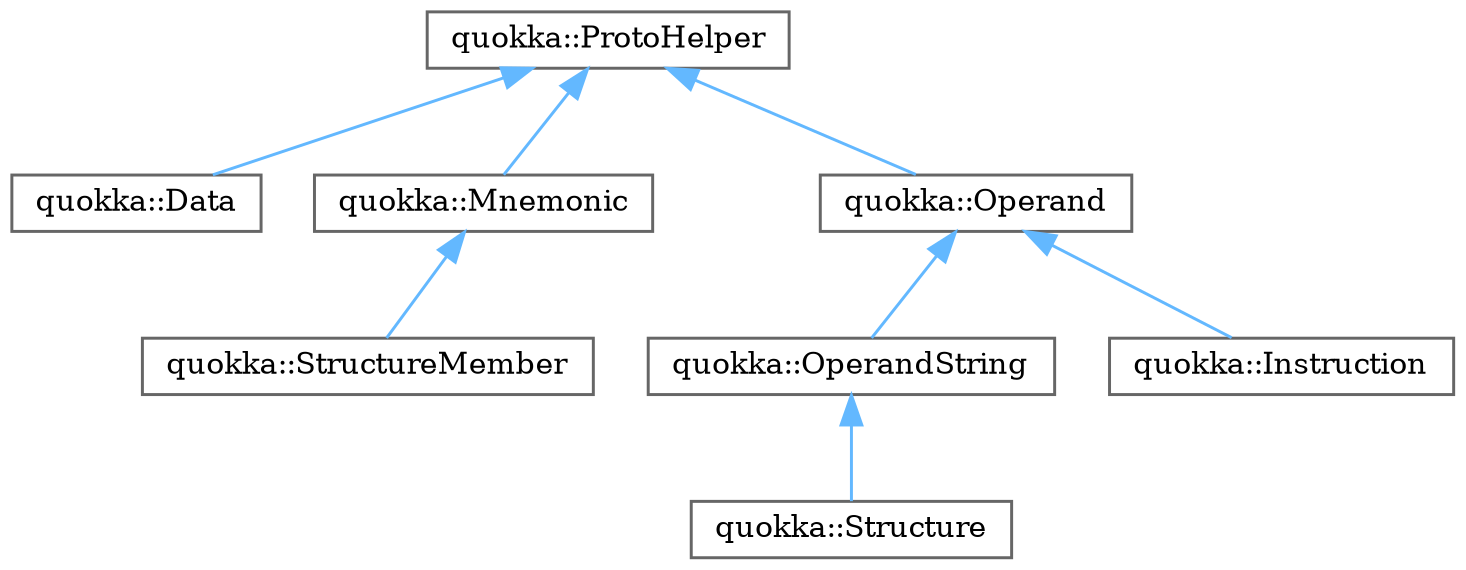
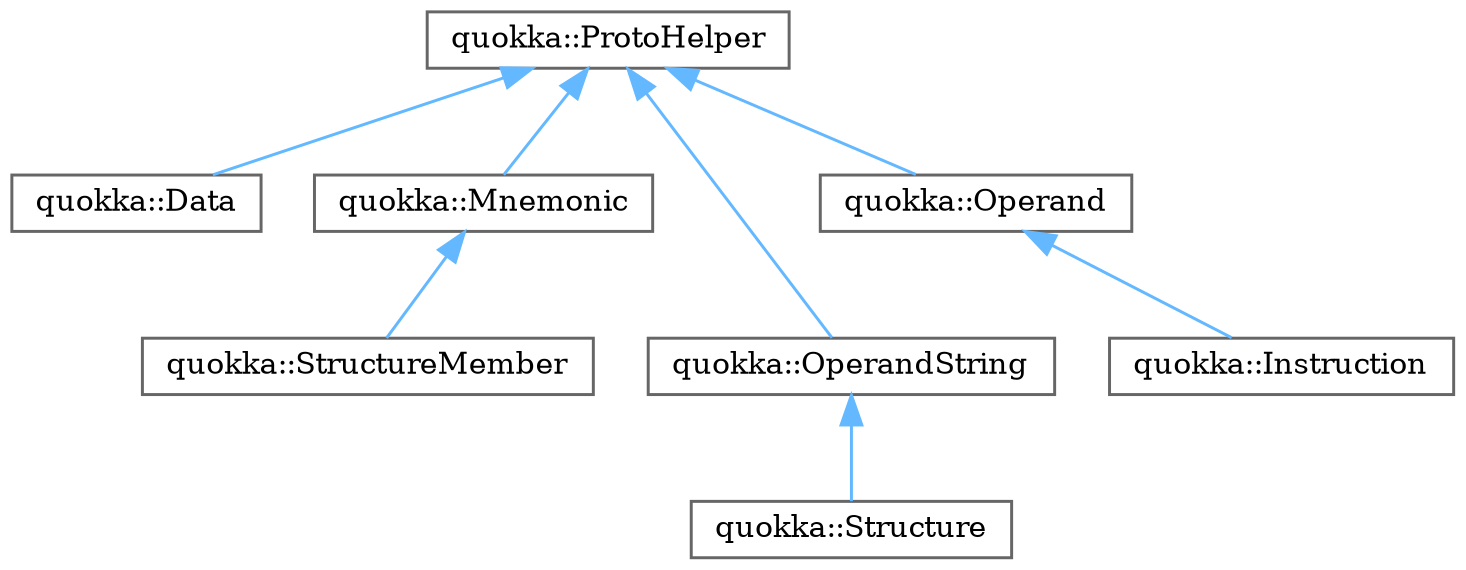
  digraph {
    fontname="DejaVu Serif"
    rankdir=TB
    node [color=grey40 fillcolor=white fontname="DejaVu Serif" fontsize=10 shape=box style=filled]
    edge [color=steelblue1 dir=back fontname="DejaVu Serif" fontsize=10 labelfontname=Helvetica labelfontsize=10 style=solid]
    n1 [height=0.2 label="quokka::ProtoHelper" width=0.4]
    n2 [height=0.2 label="quokka::Data" width=0.4]
    n3 [height=0.2 label="quokka::Mnemonic" width=0.4]
    n4 [height=0.2 label="quokka::Operand" width=0.4]
    n5 [height=0.2 label="quokka::OperandString" width=0.4]
    n6 [height=0.2 label="quokka::Instruction" width=0.4]
    n7 [height=0.2 label="quokka::StructureMember" width=0.4]
    n8 [height=0.2 label="quokka::Structure" width=0.4]
    n1 -> n2
    n1 -> n3
    n1 -> n4
-   n4 -> n5
+   n1 -> n5
    n3 -> n7
    n4 -> n6
    n5 -> n8
  }
